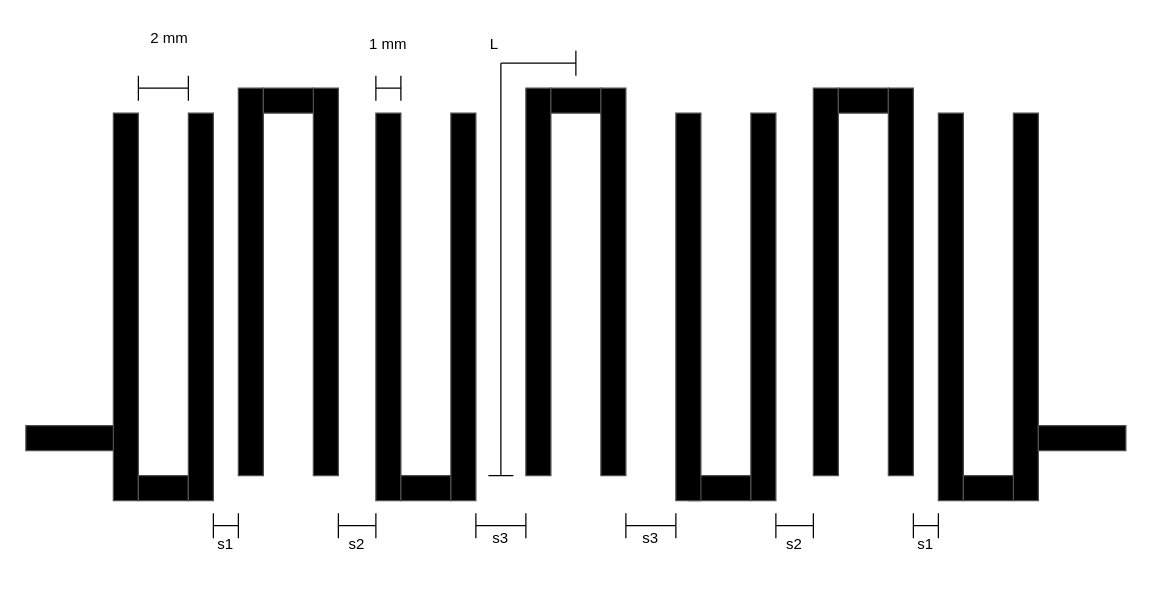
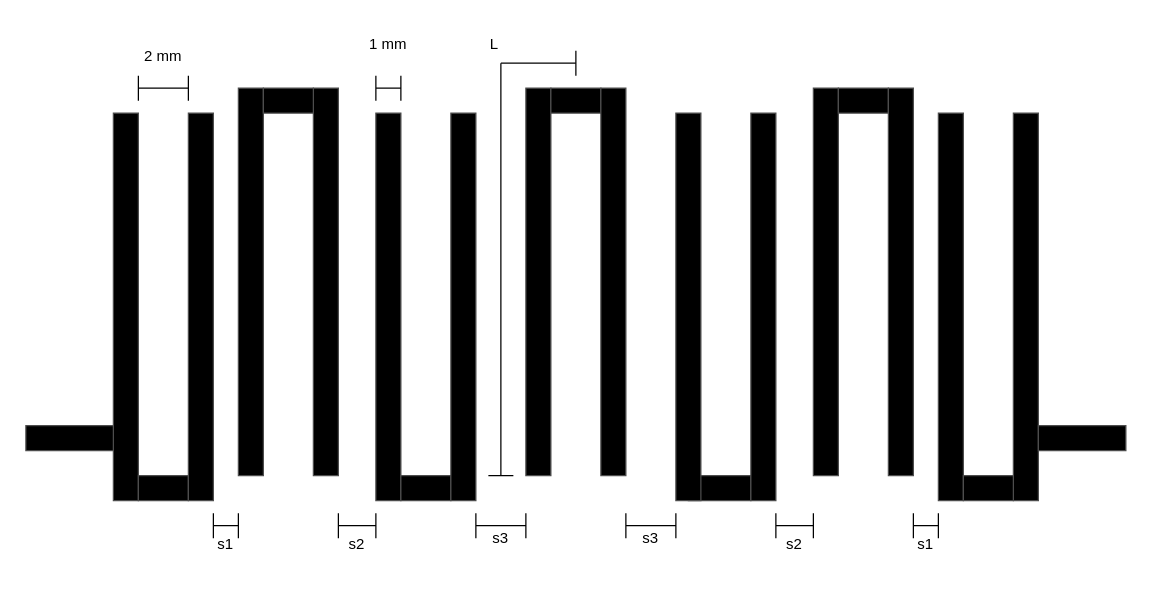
  <mxCell id="0" />
  <mxCell id="1" parent="0" />
  <mxCell id="2" value="" style="rounded=0;whiteSpace=wrap;html=1;fillColor=#000000;strokeColor=#4D4D4D;" vertex="1" parent="1"><mxGeometry x="90" y="90" width="20" height="310" as="geometry" /></mxCell>
  <mxCell id="3" value="" style="rounded=0;whiteSpace=wrap;html=1;fillColor=#000000;strokeColor=#4D4D4D;" vertex="1" parent="1"><mxGeometry x="110" y="380" width="40" height="20" as="geometry" /></mxCell>
  <mxCell id="4" value="" style="rounded=0;whiteSpace=wrap;html=1;fillColor=#000000;strokeColor=#4D4D4D;" vertex="1" parent="1"><mxGeometry x="190" y="70" width="20" height="310" as="geometry" /></mxCell>
  <mxCell id="5" value="" style="rounded=0;whiteSpace=wrap;html=1;fillColor=#000000;strokeColor=#4D4D4D;" vertex="1" parent="1"><mxGeometry x="20" y="340" width="70" height="20" as="geometry" /></mxCell>
  <mxCell id="6" value="" style="rounded=0;whiteSpace=wrap;html=1;fillColor=#000000;strokeColor=#4D4D4D;" vertex="1" parent="1"><mxGeometry x="150" y="90" width="20" height="310" as="geometry" /></mxCell>
  <mxCell id="7" value="" style="rounded=0;whiteSpace=wrap;html=1;fillColor=#000000;strokeColor=#4D4D4D;" vertex="1" parent="1"><mxGeometry x="250" y="70" width="20" height="310" as="geometry" /></mxCell>
  <mxCell id="8" value="" style="rounded=0;whiteSpace=wrap;html=1;fillColor=#000000;strokeColor=#4D4D4D;" vertex="1" parent="1"><mxGeometry x="210" y="70" width="40" height="20" as="geometry" /></mxCell>
  <mxCell id="9" value="" style="rounded=0;whiteSpace=wrap;html=1;fillColor=#000000;strokeColor=#4D4D4D;" vertex="1" parent="1"><mxGeometry x="300" y="90" width="20" height="310" as="geometry" /></mxCell>
  <mxCell id="10" value="" style="rounded=0;whiteSpace=wrap;html=1;fillColor=#000000;strokeColor=#4D4D4D;" vertex="1" parent="1"><mxGeometry x="320" y="380" width="40" height="20" as="geometry" /></mxCell>
  <mxCell id="11" value="" style="rounded=0;whiteSpace=wrap;html=1;fillColor=#000000;strokeColor=#4D4D4D;" vertex="1" parent="1"><mxGeometry x="420" y="70" width="20" height="310" as="geometry" /></mxCell>
  <mxCell id="12" value="" style="rounded=0;whiteSpace=wrap;html=1;fillColor=#000000;strokeColor=#4D4D4D;" vertex="1" parent="1"><mxGeometry x="360" y="90" width="20" height="310" as="geometry" /></mxCell>
  <mxCell id="13" value="" style="rounded=0;whiteSpace=wrap;html=1;fillColor=#000000;strokeColor=#4D4D4D;" vertex="1" parent="1"><mxGeometry x="440" y="70" width="40" height="20" as="geometry" /></mxCell>
  <mxCell id="14" value="" style="rounded=0;whiteSpace=wrap;html=1;fillColor=#000000;strokeColor=#4D4D4D;" vertex="1" parent="1"><mxGeometry x="480" y="70" width="20" height="310" as="geometry" /></mxCell>
  <mxCell id="15" value="" style="rounded=0;whiteSpace=wrap;html=1;fillColor=#000000;strokeColor=#4D4D4D;" vertex="1" parent="1"><mxGeometry x="810" y="90" width="20" height="310" as="geometry" /></mxCell>
  <mxCell id="16" value="" style="rounded=0;whiteSpace=wrap;html=1;fillColor=#000000;strokeColor=#4D4D4D;" vertex="1" parent="1"><mxGeometry x="550" y="380" width="50" height="20" as="geometry" /></mxCell>
  <mxCell id="17" value="" style="rounded=0;whiteSpace=wrap;html=1;fillColor=#000000;strokeColor=#4D4D4D;" vertex="1" parent="1"><mxGeometry x="600" y="90" width="20" height="310" as="geometry" /></mxCell>
  <mxCell id="18" value="" style="rounded=0;whiteSpace=wrap;html=1;fillColor=#000000;strokeColor=#4D4D4D;" vertex="1" parent="1"><mxGeometry x="650" y="70" width="20" height="310" as="geometry" /></mxCell>
  <mxCell id="19" value="" style="rounded=0;whiteSpace=wrap;html=1;fillColor=#000000;strokeColor=#4D4D4D;" vertex="1" parent="1"><mxGeometry x="670" y="70" width="40" height="20" as="geometry" /></mxCell>
  <mxCell id="20" value="" style="rounded=0;whiteSpace=wrap;html=1;fillColor=#000000;strokeColor=#4D4D4D;" vertex="1" parent="1"><mxGeometry x="710" y="70" width="20" height="310" as="geometry" /></mxCell>
  <mxCell id="21" value="" style="rounded=0;whiteSpace=wrap;html=1;fillColor=#000000;strokeColor=#4D4D4D;" vertex="1" parent="1"><mxGeometry x="750" y="90" width="20" height="310" as="geometry" /></mxCell>
  <mxCell id="22" value="" style="rounded=0;whiteSpace=wrap;html=1;fillColor=#000000;strokeColor=#4D4D4D;" vertex="1" parent="1"><mxGeometry x="770" y="380" width="40" height="20" as="geometry" /></mxCell>
  <mxCell id="23" value="" style="rounded=0;whiteSpace=wrap;html=1;fillColor=#000000;strokeColor=#4D4D4D;" vertex="1" parent="1"><mxGeometry x="540" y="90" width="20" height="310" as="geometry" /></mxCell>
  <mxCell id="24" value="" style="rounded=0;whiteSpace=wrap;html=1;fillColor=#000000;strokeColor=#4D4D4D;" vertex="1" parent="1"><mxGeometry x="830" y="340" width="70" height="20" as="geometry" /></mxCell>
  <mxCell id="25" value="" style="shape=crossbar;whiteSpace=wrap;html=1;rounded=1;" vertex="1" parent="1"><mxGeometry x="300" y="60" width="20" height="20" as="geometry" /></mxCell>
  <mxCell id="26" value="1 mm" style="text;html=1;align=center;verticalAlign=middle;whiteSpace=wrap;rounded=0;" vertex="1" parent="1"><mxGeometry x="280" y="20" width="60" height="30" as="geometry" /></mxCell>
  <mxCell id="27" value="" style="shape=crossbar;whiteSpace=wrap;html=1;rounded=1;" vertex="1" parent="1"><mxGeometry x="110" y="60" width="40" height="20" as="geometry" /></mxCell>
- <mxCell id="28" value="2 mm" style="text;html=1;align=center;verticalAlign=middle;whiteSpace=wrap;rounded=0;" vertex="1" parent="1"><mxGeometry x="105" y="15" width="60" height="30" as="geometry" /></mxCell>
+ <mxCell id="28" value="2 mm" style="text;html=1;align=center;verticalAlign=middle;whiteSpace=wrap;rounded=0;" vertex="1" parent="1"><mxGeometry x="100" y="30" width="60" height="30" as="geometry" /></mxCell>
  <mxCell id="29" value="" style="shape=crossbar;whiteSpace=wrap;html=1;rounded=1;" vertex="1" parent="1"><mxGeometry x="170" y="410" width="20" height="20" as="geometry" /></mxCell>
  <mxCell id="30" value="s1" style="text;html=1;align=center;verticalAlign=middle;whiteSpace=wrap;rounded=0;" vertex="1" parent="1"><mxGeometry x="150" y="420" width="60" height="30" as="geometry" /></mxCell>
  <mxCell id="31" value="" style="shape=crossbar;whiteSpace=wrap;html=1;rounded=1;" vertex="1" parent="1"><mxGeometry x="730" y="410" width="20" height="20" as="geometry" /></mxCell>
  <mxCell id="32" value="s1" style="text;html=1;align=center;verticalAlign=middle;whiteSpace=wrap;rounded=0;" vertex="1" parent="1"><mxGeometry x="710" y="420" width="60" height="30" as="geometry" /></mxCell>
  <mxCell id="33" value="" style="shape=crossbar;whiteSpace=wrap;html=1;rounded=1;" vertex="1" parent="1"><mxGeometry x="270" y="410" width="30" height="20" as="geometry" /></mxCell>
  <mxCell id="34" value="s2" style="text;html=1;align=center;verticalAlign=middle;whiteSpace=wrap;rounded=0;" vertex="1" parent="1"><mxGeometry x="260" y="420" width="50" height="30" as="geometry" /></mxCell>
  <mxCell id="35" value="" style="shape=crossbar;whiteSpace=wrap;html=1;rounded=1;" vertex="1" parent="1"><mxGeometry x="620" y="410" width="30" height="20" as="geometry" /></mxCell>
  <mxCell id="36" value="s2" style="text;html=1;align=center;verticalAlign=middle;whiteSpace=wrap;rounded=0;" vertex="1" parent="1"><mxGeometry x="610" y="420" width="50" height="30" as="geometry" /></mxCell>
  <mxCell id="37" value="" style="shape=crossbar;whiteSpace=wrap;html=1;rounded=1;" vertex="1" parent="1"><mxGeometry x="380" y="410" width="40" height="20" as="geometry" /></mxCell>
  <mxCell id="38" value="s3" style="text;html=1;align=center;verticalAlign=middle;whiteSpace=wrap;rounded=0;" vertex="1" parent="1"><mxGeometry x="375" y="415" width="50" height="30" as="geometry" /></mxCell>
  <mxCell id="39" value="" style="shape=crossbar;whiteSpace=wrap;html=1;rounded=1;" vertex="1" parent="1"><mxGeometry x="500" y="410" width="40" height="20" as="geometry" /></mxCell>
  <mxCell id="40" value="s3" style="text;html=1;align=center;verticalAlign=middle;whiteSpace=wrap;rounded=0;" vertex="1" parent="1"><mxGeometry x="495" y="415" width="50" height="30" as="geometry" /></mxCell>
  <mxCell id="41" value="" style="endArrow=none;html=1;rounded=0;" edge="1" parent="1"><mxGeometry width="50" height="50" relative="1" as="geometry"><mxPoint x="400" y="380" as="sourcePoint" /><mxPoint x="400" y="50" as="targetPoint" /></mxGeometry></mxCell>
  <mxCell id="42" value="" style="endArrow=none;html=1;rounded=0;" edge="1" parent="1"><mxGeometry width="50" height="50" relative="1" as="geometry"><mxPoint x="400" y="50" as="sourcePoint" /><mxPoint x="460" y="50" as="targetPoint" /></mxGeometry></mxCell>
  <mxCell id="43" value="" style="endArrow=none;html=1;rounded=0;" edge="1" parent="1"><mxGeometry width="50" height="50" relative="1" as="geometry"><mxPoint x="460" y="60" as="sourcePoint" /><mxPoint x="460" y="40" as="targetPoint" /></mxGeometry></mxCell>
  <mxCell id="44" value="" style="endArrow=none;html=1;rounded=0;" edge="1" parent="1"><mxGeometry width="50" height="50" relative="1" as="geometry"><mxPoint x="410" y="380" as="sourcePoint" /><mxPoint x="390" y="380" as="targetPoint" /></mxGeometry></mxCell>
  <mxCell id="45" value="L" style="text;html=1;align=center;verticalAlign=middle;whiteSpace=wrap;rounded=0;" vertex="1" parent="1"><mxGeometry x="365" y="20" width="60" height="30" as="geometry" /></mxCell>
